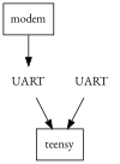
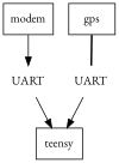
  digraph {
    fontname="EB Garamond"
    node [shape=box fontname="EB Garamond"]
    edge [fontname="EB Garamond"]
    n1 [label=UART shape=none]
    teensy
+   gps
    n4 [label=UART shape=none]
    modem
    n1 -> teensy
+   gps -> n1 [arrowhead=none style=bold]
    n4 -> teensy
    modem -> n4
  }
